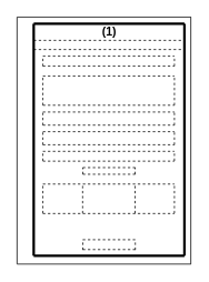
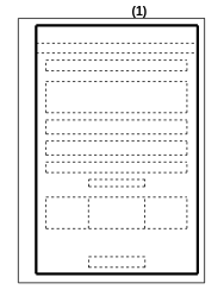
  <mxCell id="0" />
  <mxCell id="1" parent="0" />
  <mxCell id="2" value="" style="endArrow=none;html=1;strokeWidth=3;" parent="1" edge="1"><mxGeometry width="50" height="50" relative="1" as="geometry"><mxPoint x="40" y="307" as="sourcePoint" /><mxPoint x="40" y="28" as="targetPoint" /></mxGeometry></mxCell>
  <mxCell id="3" value="" style="endArrow=none;html=1;strokeWidth=3;" parent="1" edge="1"><mxGeometry width="50" height="50" relative="1" as="geometry"><mxPoint x="221" y="307" as="sourcePoint" /><mxPoint x="221" y="28" as="targetPoint" /></mxGeometry></mxCell>
  <mxCell id="4" value="" style="endArrow=none;html=1;strokeWidth=3;" parent="1" edge="1"><mxGeometry width="50" height="50" relative="1" as="geometry"><mxPoint x="40" y="307" as="sourcePoint" /><mxPoint x="221" y="307" as="targetPoint" /></mxGeometry></mxCell>
  <mxCell id="5" value="" style="endArrow=none;html=1;strokeWidth=1;fontSize=1;" edge="1" parent="1"><mxGeometry width="50" height="50" relative="1" as="geometry"><mxPoint as="sourcePoint" x="20" y="20" /><mxPoint x="229" as="targetPoint" y="20" /></mxGeometry></mxCell>
  <mxCell id="6" value="" style="endArrow=none;html=1;strokeWidth=3;" edge="1" parent="1"><mxGeometry width="50" height="50" relative="1" as="geometry"><mxPoint x="40" y="28" as="sourcePoint" /><mxPoint x="221" y="28" as="targetPoint" /></mxGeometry></mxCell>
- <mxCell id="7" value="&lt;span style=&quot;font-size: 14px&quot;&gt;(1)&lt;/span&gt;" style="text;html=1;strokeColor=none;fillColor=none;align=center;verticalAlign=bottom;whiteSpace=wrap;rounded=0;fontSize=14;fontStyle=1" vertex="1" parent="1"><mxGeometry x="110.55" y="31.81" width="40" height="16.06" as="geometry" /></mxCell>
+ <mxCell id="7" value="&lt;span style=&quot;font-size: 14px&quot;&gt;(1)&lt;/span&gt;" style="text;html=1;strokeColor=none;fillColor=none;align=center;verticalAlign=bottom;whiteSpace=wrap;rounded=0;fontSize=14;fontStyle=1" vertex="1" parent="1"><mxGeometry x="135.55" y="6.81" width="40" height="16.06" as="geometry" /></mxCell>
  <mxCell id="8" value="" style="endArrow=none;html=1;strokeWidth=1;dashed=1;" edge="1" parent="1"><mxGeometry width="50" height="50" relative="1" as="geometry"><mxPoint x="40" y="48" as="sourcePoint" /><mxPoint x="221" y="48" as="targetPoint" /></mxGeometry></mxCell>
  <mxCell id="9" value="" style="endArrow=none;html=1;strokeWidth=1;dashed=1;" edge="1" parent="1"><mxGeometry width="50" height="50" relative="1" as="geometry"><mxPoint x="40" y="59" as="sourcePoint" /><mxPoint x="221" y="59" as="targetPoint" /></mxGeometry></mxCell>
  <mxCell id="10" value="" style="endArrow=none;html=1;strokeWidth=1;dashed=1;" edge="1" parent="1"><mxGeometry width="50" height="50" relative="1" as="geometry"><mxPoint x="51" y="67" as="sourcePoint" /><mxPoint x="209" y="67" as="targetPoint" /></mxGeometry></mxCell>
  <mxCell id="11" value="" style="endArrow=none;html=1;strokeWidth=1;dashed=1;" edge="1" parent="1"><mxGeometry width="50" height="50" relative="1" as="geometry"><mxPoint x="51" y="79" as="sourcePoint" /><mxPoint x="209" y="79" as="targetPoint" /></mxGeometry></mxCell>
  <mxCell id="12" value="" style="endArrow=none;html=1;strokeWidth=1;dashed=1;" edge="1" parent="1"><mxGeometry width="50" height="50" relative="1" as="geometry"><mxPoint x="209" y="79" as="sourcePoint" /><mxPoint x="209" y="67" as="targetPoint" /></mxGeometry></mxCell>
  <mxCell id="13" value="" style="endArrow=none;html=1;strokeWidth=1;dashed=1;" edge="1" parent="1"><mxGeometry width="50" height="50" relative="1" as="geometry"><mxPoint x="51" y="79" as="sourcePoint" /><mxPoint x="51" y="67" as="targetPoint" /></mxGeometry></mxCell>
  <mxCell id="14" value="" style="endArrow=none;html=1;strokeWidth=1;dashed=1;" edge="1" parent="1"><mxGeometry width="50" height="50" relative="1" as="geometry"><mxPoint x="51" y="91" as="sourcePoint" /><mxPoint x="209" y="91" as="targetPoint" /></mxGeometry></mxCell>
  <mxCell id="15" value="" style="endArrow=none;html=1;strokeWidth=1;dashed=1;" edge="1" parent="1"><mxGeometry width="50" height="50" relative="1" as="geometry"><mxPoint x="51" y="126" as="sourcePoint" /><mxPoint x="209" y="126" as="targetPoint" /></mxGeometry></mxCell>
  <mxCell id="16" value="" style="endArrow=none;html=1;strokeWidth=1;dashed=1;" edge="1" parent="1"><mxGeometry width="50" height="50" relative="1" as="geometry"><mxPoint x="209" y="126" as="sourcePoint" /><mxPoint x="209" y="91" as="targetPoint" /></mxGeometry></mxCell>
  <mxCell id="17" value="" style="endArrow=none;html=1;strokeWidth=1;dashed=1;" edge="1" parent="1"><mxGeometry width="50" height="50" relative="1" as="geometry"><mxPoint x="51" y="126" as="sourcePoint" /><mxPoint x="51" y="91" as="targetPoint" /></mxGeometry></mxCell>
  <mxCell id="18" value="" style="endArrow=none;html=1;strokeWidth=1;dashed=1;" edge="1" parent="1"><mxGeometry width="50" height="50" relative="1" as="geometry"><mxPoint x="51" y="134.17" as="sourcePoint" /><mxPoint x="209" y="134.17" as="targetPoint" /></mxGeometry></mxCell>
  <mxCell id="19" value="" style="endArrow=none;html=1;strokeWidth=1;dashed=1;" edge="1" parent="1"><mxGeometry width="50" height="50" relative="1" as="geometry"><mxPoint x="51" y="149.92" as="sourcePoint" /><mxPoint x="209" y="149.92" as="targetPoint" /></mxGeometry></mxCell>
  <mxCell id="20" value="" style="endArrow=none;html=1;strokeWidth=1;dashed=1;" edge="1" parent="1"><mxGeometry width="50" height="50" relative="1" as="geometry"><mxPoint x="51" y="157.8" as="sourcePoint" /><mxPoint x="209" y="157.8" as="targetPoint" /></mxGeometry></mxCell>
  <mxCell id="21" value="" style="endArrow=none;html=1;strokeWidth=1;dashed=1;" edge="1" parent="1"><mxGeometry width="50" height="50" relative="1" as="geometry"><mxPoint x="51" y="173.54" as="sourcePoint" /><mxPoint x="209" y="173.54" as="targetPoint" /></mxGeometry></mxCell>
  <mxCell id="22" value="" style="endArrow=none;html=1;strokeWidth=1;dashed=1;" edge="1" parent="1"><mxGeometry width="50" height="50" relative="1" as="geometry"><mxPoint x="51" y="181.42" as="sourcePoint" /><mxPoint x="209" y="181.42" as="targetPoint" /></mxGeometry></mxCell>
  <mxCell id="23" value="" style="endArrow=none;html=1;strokeWidth=1;dashed=1;" edge="1" parent="1"><mxGeometry width="50" height="50" relative="1" as="geometry"><mxPoint x="51" y="193.23" as="sourcePoint" /><mxPoint x="209" y="193.23" as="targetPoint" /></mxGeometry></mxCell>
  <mxCell id="24" value="" style="endArrow=none;html=1;strokeWidth=1;dashed=1;" edge="1" parent="1"><mxGeometry width="50" height="50" relative="1" as="geometry"><mxPoint x="51" y="220.79" as="sourcePoint" /><mxPoint x="209" y="220.79" as="targetPoint" /></mxGeometry></mxCell>
  <mxCell id="25" value="" style="endArrow=none;html=1;strokeWidth=1;dashed=1;" edge="1" parent="1"><mxGeometry width="50" height="50" relative="1" as="geometry"><mxPoint x="51" y="256.22" as="sourcePoint" /><mxPoint x="209" y="256.22" as="targetPoint" /></mxGeometry></mxCell>
  <mxCell id="26" value="" style="endArrow=none;html=1;strokeWidth=1;dashed=1;" edge="1" parent="1"><mxGeometry width="50" height="50" relative="1" as="geometry"><mxPoint x="51" y="150" as="sourcePoint" /><mxPoint x="51" y="134.17" as="targetPoint" /></mxGeometry></mxCell>
  <mxCell id="27" value="" style="endArrow=none;html=1;strokeWidth=1;dashed=1;" edge="1" parent="1"><mxGeometry width="50" height="50" relative="1" as="geometry"><mxPoint x="51" y="173.62" as="sourcePoint" /><mxPoint x="51" y="157.79" as="targetPoint" /></mxGeometry></mxCell>
  <mxCell id="28" value="" style="endArrow=none;html=1;strokeWidth=1;dashed=1;" edge="1" parent="1"><mxGeometry width="50" height="50" relative="1" as="geometry"><mxPoint x="51" y="193" as="sourcePoint" /><mxPoint x="51" y="181" as="targetPoint" /></mxGeometry></mxCell>
  <mxCell id="29" value="" style="endArrow=none;html=1;strokeWidth=1;dashed=1;" edge="1" parent="1"><mxGeometry width="50" height="50" relative="1" as="geometry"><mxPoint x="51" y="256" as="sourcePoint" /><mxPoint x="51" y="220.79" as="targetPoint" /></mxGeometry></mxCell>
  <mxCell id="30" value="" style="endArrow=none;html=1;strokeWidth=1;dashed=1;" edge="1" parent="1"><mxGeometry width="50" height="50" relative="1" as="geometry"><mxPoint x="208.98" y="256" as="sourcePoint" /><mxPoint x="208.98" y="220.79" as="targetPoint" /></mxGeometry></mxCell>
  <mxCell id="31" value="" style="endArrow=none;html=1;strokeWidth=1;dashed=1;" edge="1" parent="1"><mxGeometry width="50" height="50" relative="1" as="geometry"><mxPoint x="208.98" y="193" as="sourcePoint" /><mxPoint x="208.98" y="181" as="targetPoint" /></mxGeometry></mxCell>
  <mxCell id="32" value="" style="endArrow=none;html=1;strokeWidth=1;dashed=1;" edge="1" parent="1"><mxGeometry width="50" height="50" relative="1" as="geometry"><mxPoint x="208.98" y="173.62" as="sourcePoint" /><mxPoint x="208.98" y="157.79" as="targetPoint" /></mxGeometry></mxCell>
  <mxCell id="33" value="" style="endArrow=none;html=1;strokeWidth=1;dashed=1;" edge="1" parent="1"><mxGeometry width="50" height="50" relative="1" as="geometry"><mxPoint x="208.98" y="150" as="sourcePoint" /><mxPoint x="208.98" y="134.17" as="targetPoint" /></mxGeometry></mxCell>
  <mxCell id="34" value="" style="endArrow=none;html=1;strokeWidth=1;dashed=1;" edge="1" parent="1"><mxGeometry width="50" height="50" relative="1" as="geometry"><mxPoint x="99" y="201" as="sourcePoint" /><mxPoint x="162" y="201" as="targetPoint" /></mxGeometry></mxCell>
  <mxCell id="35" value="" style="endArrow=none;html=1;strokeWidth=1;dashed=1;" edge="1" parent="1"><mxGeometry width="50" height="50" relative="1" as="geometry"><mxPoint x="99" y="209" as="sourcePoint" /><mxPoint x="162" y="209" as="targetPoint" /></mxGeometry></mxCell>
  <mxCell id="36" value="" style="endArrow=none;html=1;strokeWidth=1;dashed=1;" edge="1" parent="1"><mxGeometry width="50" height="50" relative="1" as="geometry"><mxPoint x="99" y="209" as="sourcePoint" /><mxPoint x="99" y="201" as="targetPoint" /></mxGeometry></mxCell>
  <mxCell id="37" value="" style="endArrow=none;html=1;strokeWidth=1;dashed=1;" edge="1" parent="1"><mxGeometry width="50" height="50" relative="1" as="geometry"><mxPoint x="161.73" y="209" as="sourcePoint" /><mxPoint x="161.73" y="201" as="targetPoint" /></mxGeometry></mxCell>
  <mxCell id="38" value="" style="endArrow=none;html=1;strokeWidth=1;dashed=1;" edge="1" parent="1"><mxGeometry width="50" height="50" relative="1" as="geometry"><mxPoint x="99" y="287.72" as="sourcePoint" /><mxPoint x="162" y="287.72" as="targetPoint" /></mxGeometry></mxCell>
  <mxCell id="39" value="" style="endArrow=none;html=1;strokeWidth=1;dashed=1;" edge="1" parent="1"><mxGeometry width="50" height="50" relative="1" as="geometry"><mxPoint x="99" y="299.53" as="sourcePoint" /><mxPoint x="162" y="299.53" as="targetPoint" /></mxGeometry></mxCell>
  <mxCell id="40" value="" style="endArrow=none;html=1;strokeWidth=1;dashed=1;" edge="1" parent="1"><mxGeometry width="50" height="50" relative="1" as="geometry"><mxPoint x="99" y="300" as="sourcePoint" /><mxPoint x="99" y="287.72" as="targetPoint" /></mxGeometry></mxCell>
  <mxCell id="41" value="" style="endArrow=none;html=1;strokeWidth=1;dashed=1;" edge="1" parent="1"><mxGeometry width="50" height="50" relative="1" as="geometry"><mxPoint x="162" y="300" as="sourcePoint" /><mxPoint x="162" y="288" as="targetPoint" /></mxGeometry></mxCell>
  <mxCell id="42" value="" style="endArrow=none;html=1;strokeWidth=1;dashed=1;" edge="1" parent="1"><mxGeometry width="50" height="50" relative="1" as="geometry"><mxPoint x="98.74" y="256" as="sourcePoint" /><mxPoint x="98.74" y="220.79" as="targetPoint" /></mxGeometry></mxCell>
  <mxCell id="43" value="" style="endArrow=none;html=1;strokeWidth=1;dashed=1;" edge="1" parent="1"><mxGeometry width="50" height="50" relative="1" as="geometry"><mxPoint x="161.73" y="256" as="sourcePoint" /><mxPoint x="161.73" y="220.79" as="targetPoint" /></mxGeometry></mxCell>
  <mxCell id="44" value="" style="endArrow=none;html=1;strokeWidth=1;fontSize=1;" edge="1" parent="1"><mxGeometry width="50" height="50" relative="1" as="geometry"><mxPoint as="sourcePoint" x="20" y="20" /><mxPoint y="317" as="targetPoint" x="20" /></mxGeometry></mxCell>
  <mxCell id="45" value="" style="endArrow=none;html=1;strokeWidth=1;fontSize=1;" edge="1" parent="1"><mxGeometry width="50" height="50" relative="1" as="geometry"><mxPoint x="228.66" as="sourcePoint" y="20" /><mxPoint x="228.66" y="317" as="targetPoint" /></mxGeometry></mxCell>
  <mxCell id="46" value="" style="endArrow=none;html=1;strokeWidth=1;fontSize=1;" edge="1" parent="1"><mxGeometry width="50" height="50" relative="1" as="geometry"><mxPoint y="317" as="sourcePoint" x="20" /><mxPoint x="229" y="317" as="targetPoint" /></mxGeometry></mxCell>
